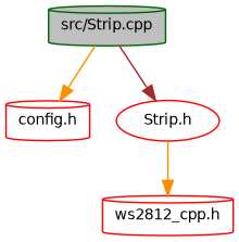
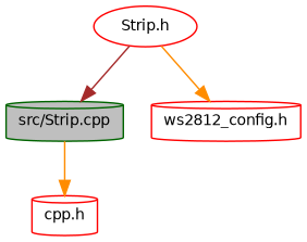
  digraph {
    node [color=red fillcolor=white fontname=Helvetica fontsize=10 shape=cylinder style=filled]
    edge [color=darkorange fontname=Helvetica fontsize=10 labelfontname=Helvetica labelfontsize=10 style=solid]
    n1 [color=darkgreen fillcolor=grey75 fontcolor=black height=0.2 label="src/Strip.cpp" width=0.4]
-   n2 [height=0.2 label="config.h" width=0.4]
+   n2 [height=0.2 label="cpp.h" width=0.4]
    n3 [height=0.2 label="Strip.h" shape=ellipse width=0.4]
-   n4 [height=0.2 label="ws2812_cpp.h" width=0.4]
+   n4 [height=0.2 label="ws2812_config.h" width=0.4]
    n1 -> n2
-   n1 -> n3 [color=brown]
+   n3 -> n1 [color=brown]
    n3 -> n4
  }
